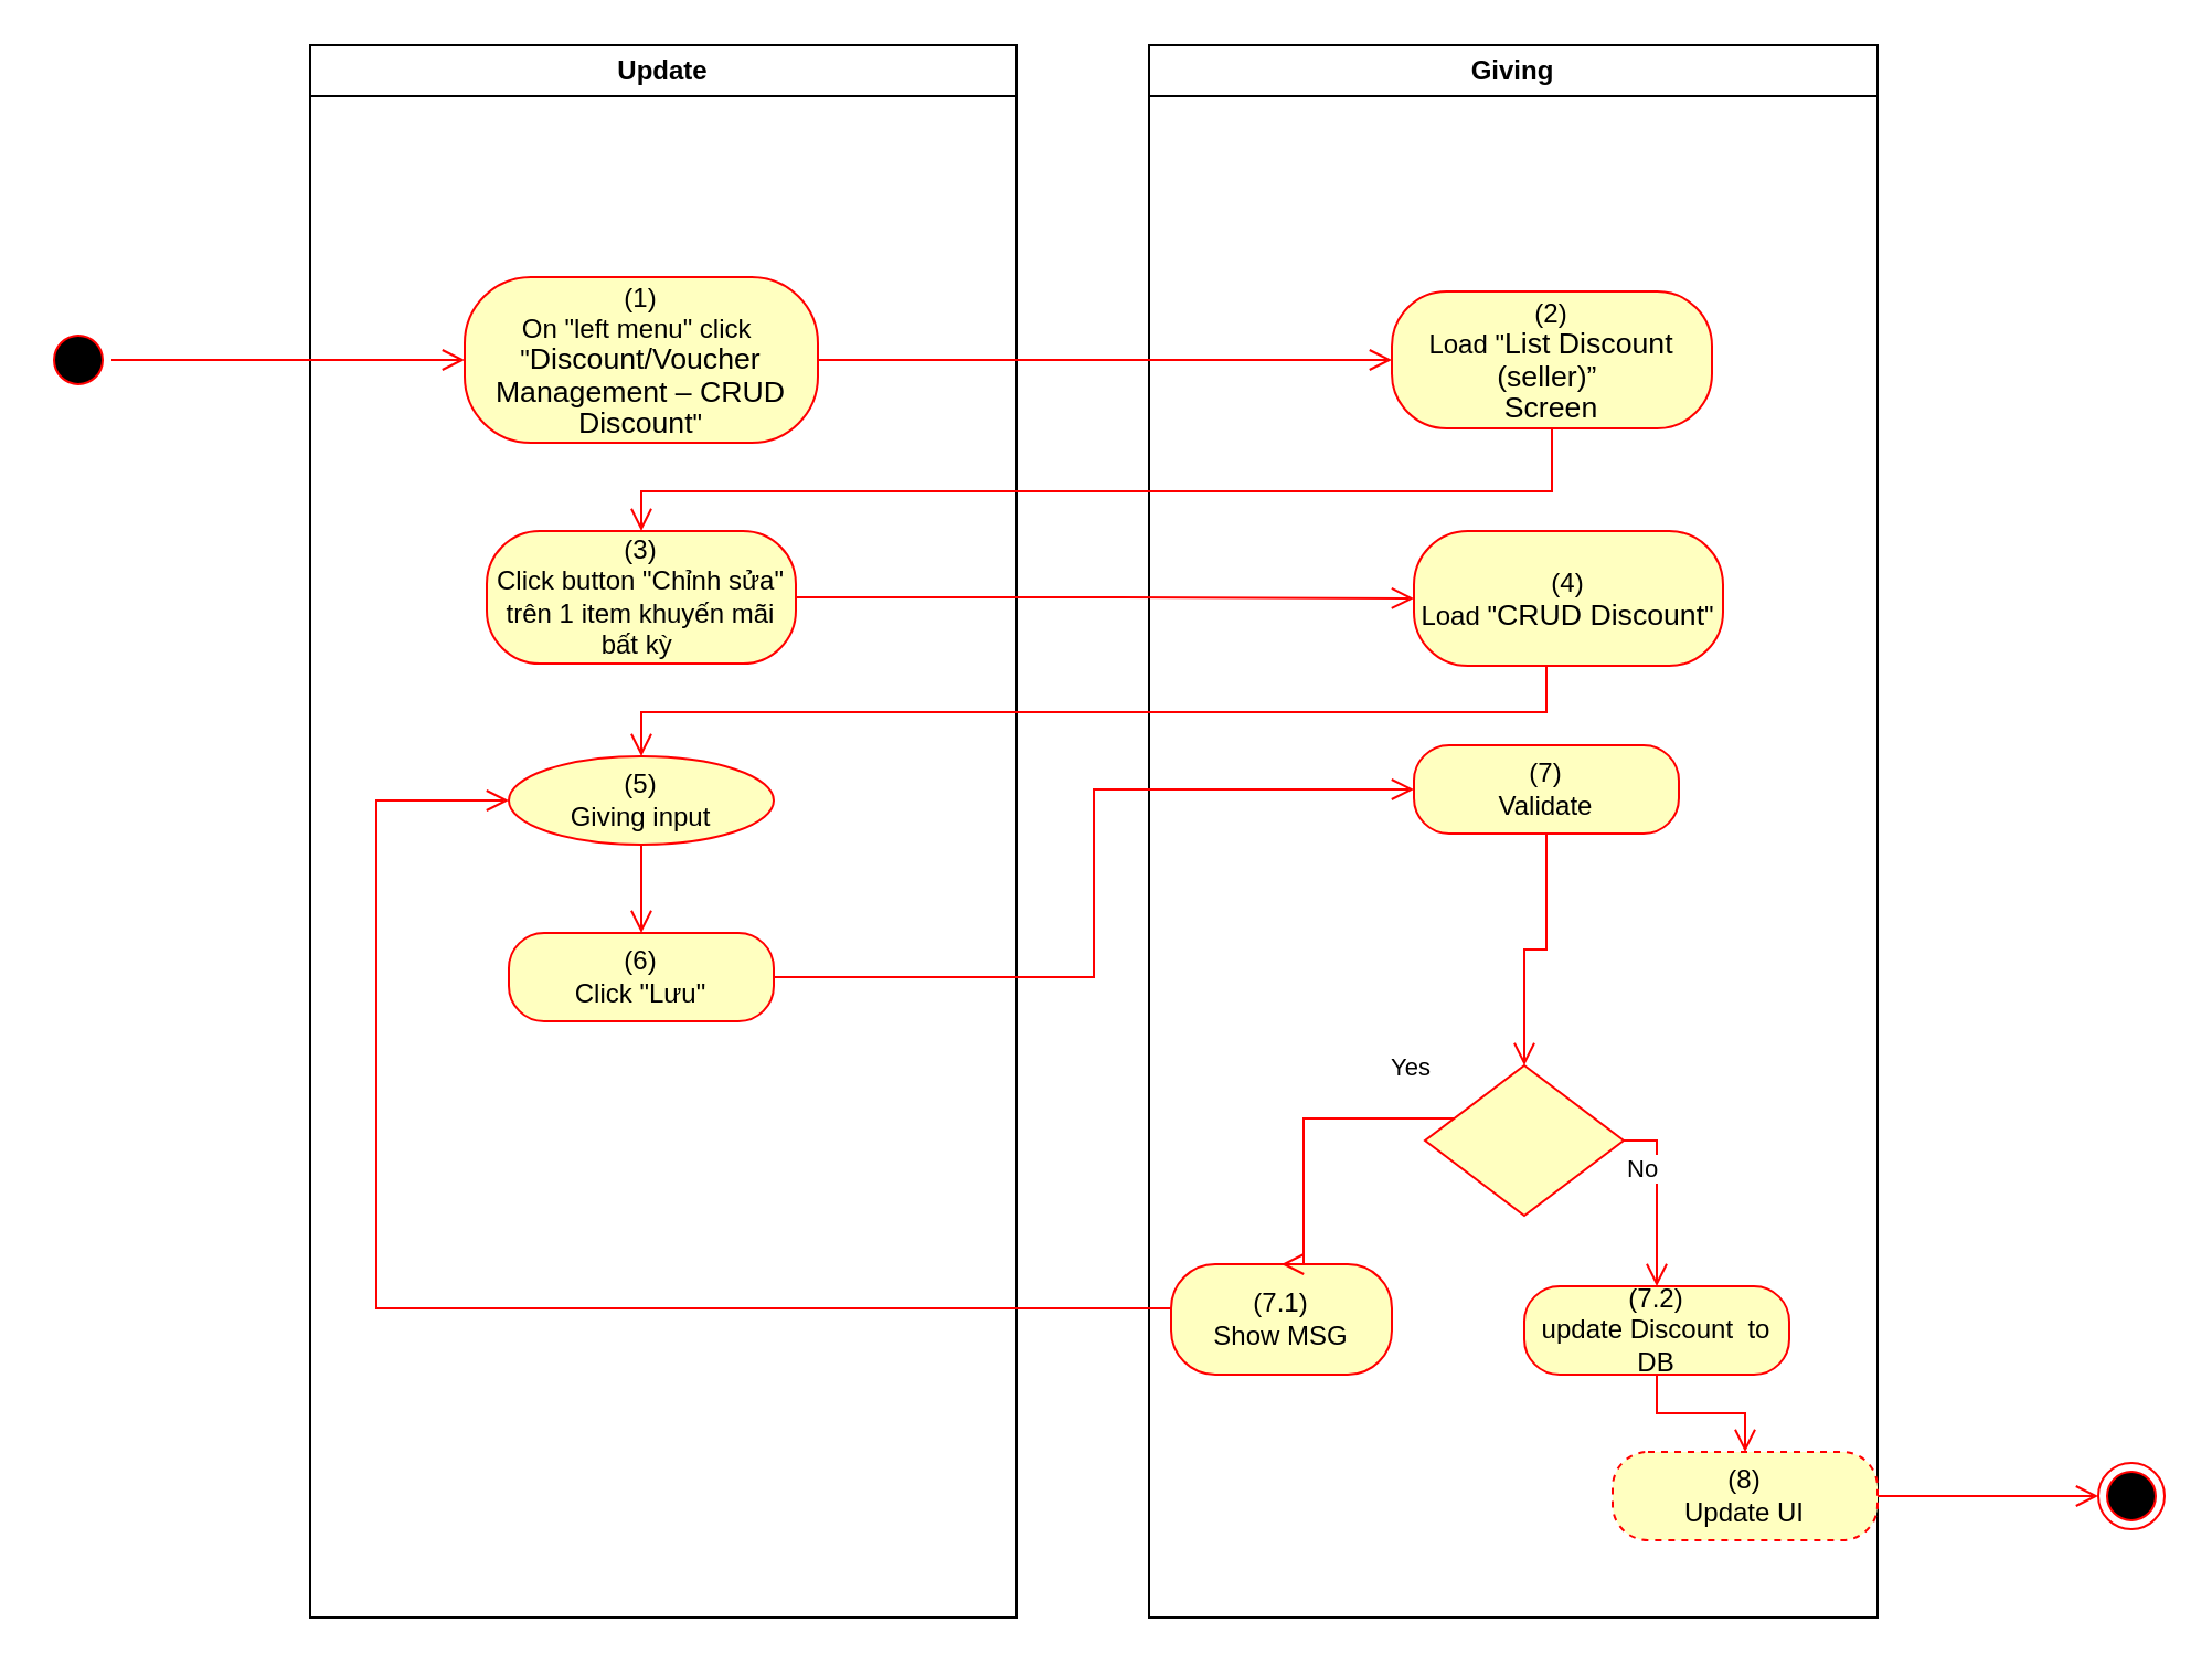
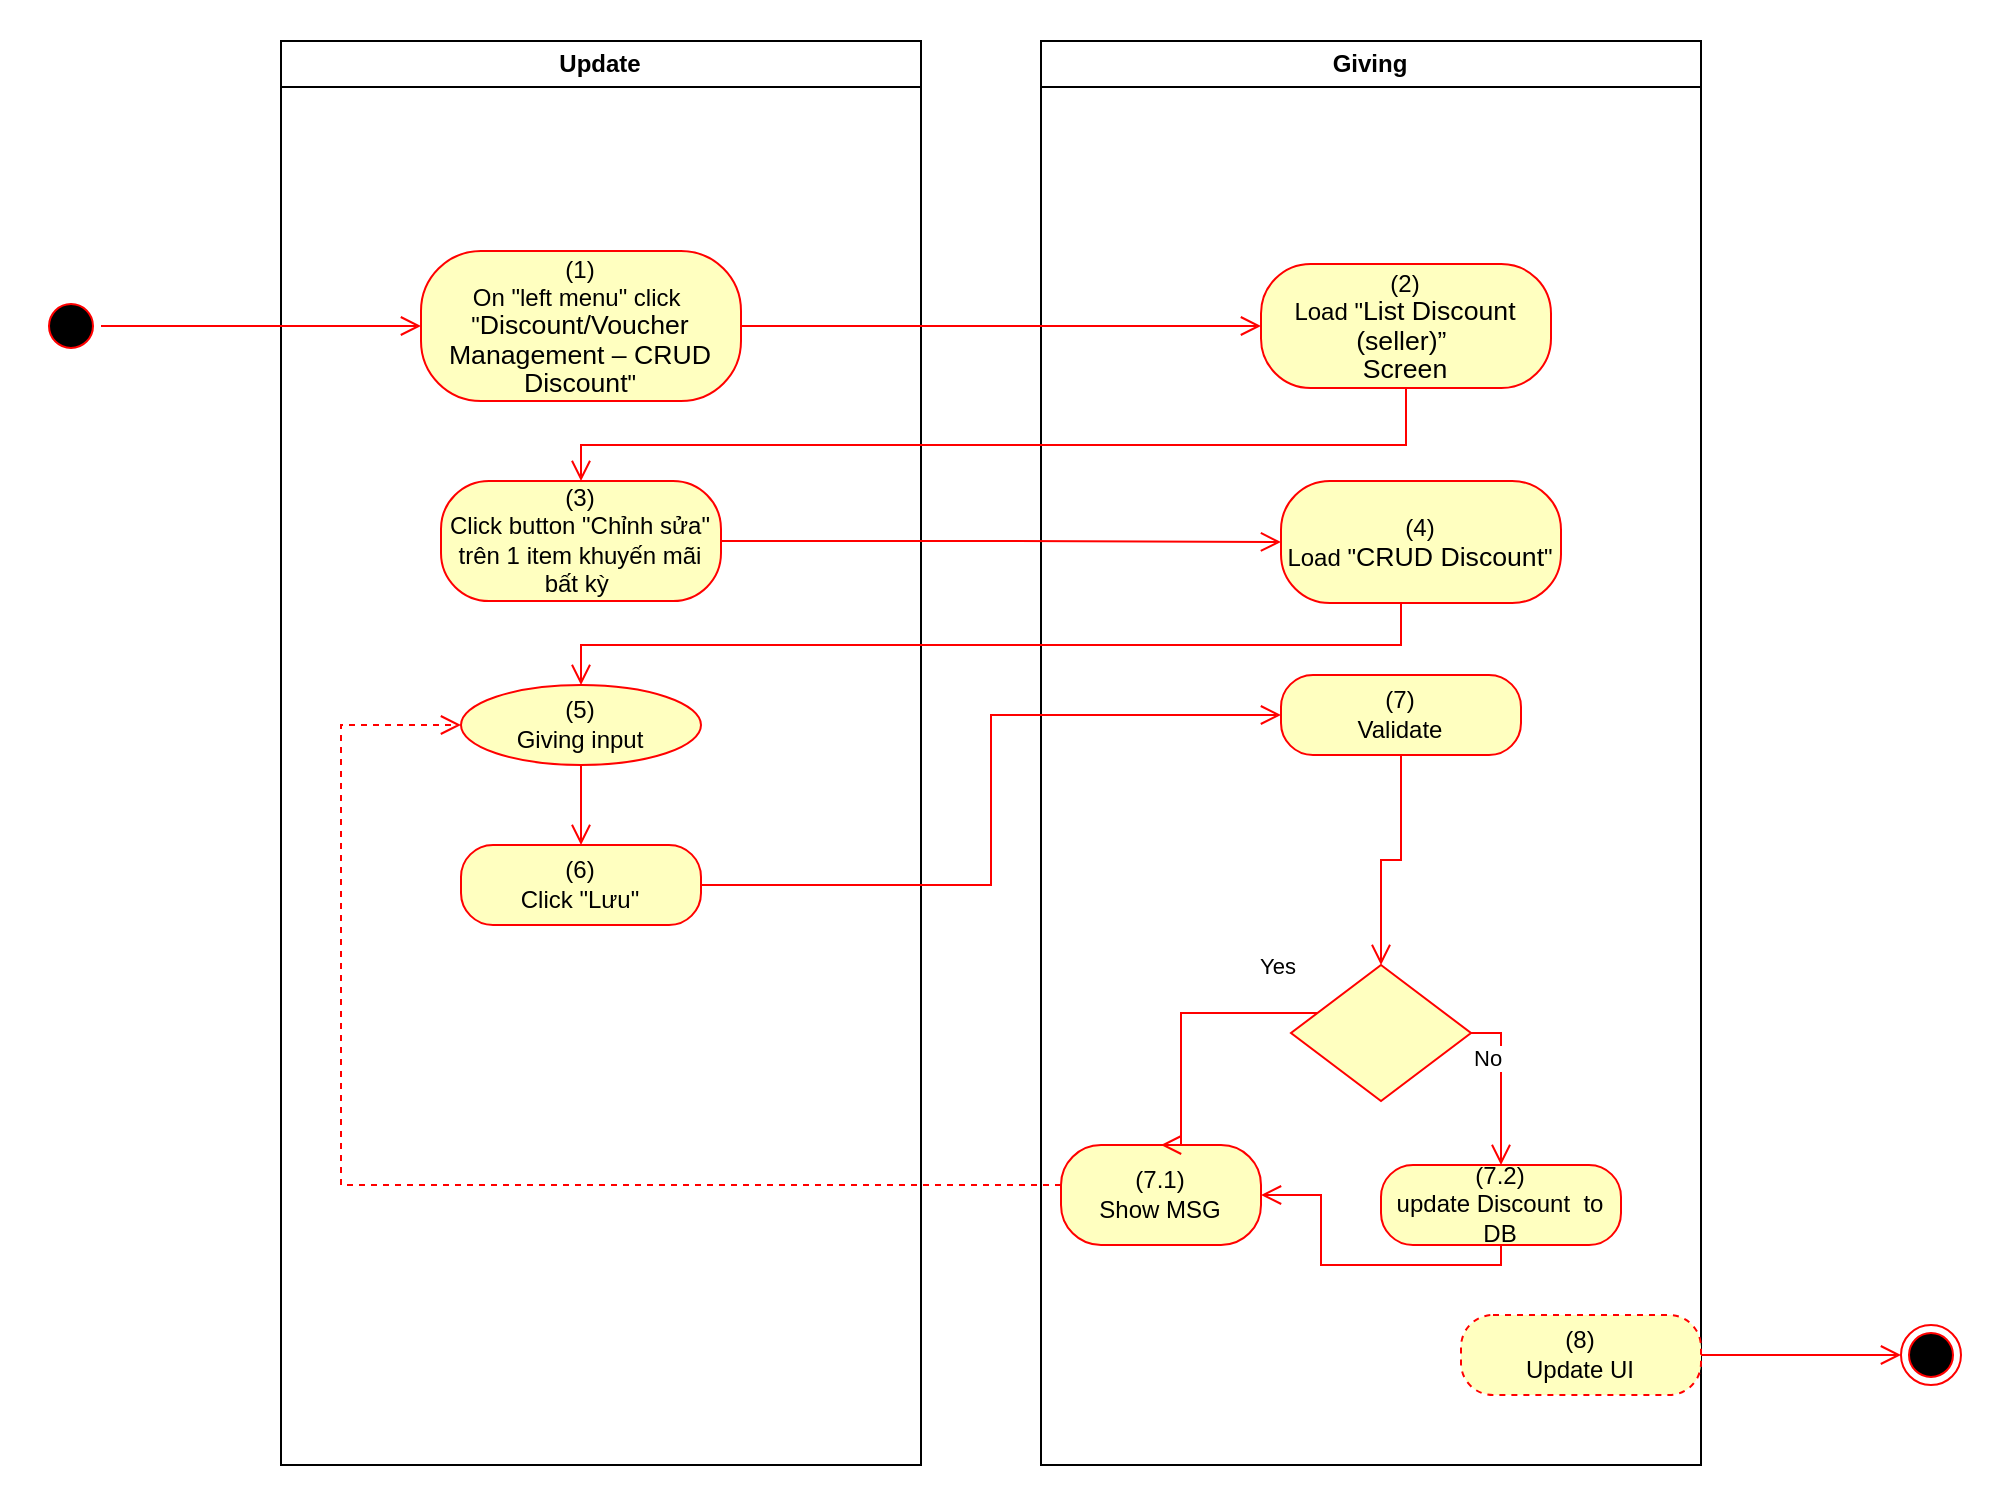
  <mxCell id="0" />
  <mxCell id="1" parent="0" />
  <mxCell id="2" value="Update" style="swimlane;whiteSpace=wrap" vertex="1" parent="1"><mxGeometry x="140" y="20" width="320" height="712" as="geometry"><mxRectangle x="120" y="128" width="60" height="23" as="alternateBounds" /></mxGeometry></mxCell>
  <mxCell id="3" value="(1)&lt;br style=&quot;padding: 0px ; margin: 0px&quot;&gt;On &quot;left menu&quot; click&amp;nbsp;&lt;br style=&quot;padding: 0px ; margin: 0px&quot;&gt;&quot;&lt;span lang=&quot;EN-GB&quot; style=&quot;font-size: 10pt ; line-height: 14.267px ; font-family: &amp;#34;arial&amp;#34; , sans-serif&quot;&gt;Discount/Voucher&lt;br&gt;Management – CRUD Discount&lt;/span&gt;&quot;" style="rounded=1;whiteSpace=wrap;html=1;arcSize=40;fontColor=#000000;fillColor=#ffffc0;strokeColor=#ff0000;" vertex="1" parent="2"><mxGeometry x="70" y="105" width="160" height="75" as="geometry" /></mxCell>
  <mxCell id="4" value="(3)&lt;br&gt;Click button &quot;Chỉnh sửa&quot; trên 1 item khuyến mãi bất kỳ&amp;nbsp;" style="rounded=1;whiteSpace=wrap;html=1;arcSize=40;fontColor=#000000;fillColor=#ffffc0;strokeColor=#ff0000;" vertex="1" parent="2"><mxGeometry x="80" y="220" width="140" height="60" as="geometry" /></mxCell>
  <mxCell id="5" value="(6)&lt;br&gt;Click &quot;Lưu&quot;" style="rounded=1;whiteSpace=wrap;html=1;arcSize=40;fontColor=#000000;fillColor=#ffffc0;strokeColor=#ff0000;" vertex="1" parent="2"><mxGeometry x="90" y="402" width="120" height="40" as="geometry" /></mxCell>
  <mxCell id="6" value="(5)&lt;br&gt;Giving input" style="ellipse;whiteSpace=wrap;html=1;arcSize=40;fontColor=#000000;fillColor=#ffffc0;strokeColor=#ff0000;" vertex="1" parent="2"><mxGeometry x="90" y="322" width="120" height="40" as="geometry" /></mxCell>
  <mxCell id="7" value="" style="edgeStyle=orthogonalEdgeStyle;html=1;verticalAlign=bottom;endArrow=open;endSize=8;strokeColor=#ff0000;rounded=0;entryX=0.5;entryY=0;entryDx=0;entryDy=0;" edge="1" parent="2" source="6" target="5"><mxGeometry relative="1" as="geometry"><mxPoint x="330" y="402" as="targetPoint" /></mxGeometry></mxCell>
  <mxCell id="8" value="Giving" style="swimlane;whiteSpace=wrap;startSize=23;" vertex="1" parent="1"><mxGeometry x="520" y="20" width="330" height="712" as="geometry" /></mxCell>
  <mxCell id="9" value="(2)&lt;br&gt;Load &quot;&lt;span lang=&quot;EN-GB&quot; style=&quot;font-size: 10pt ; line-height: 14.267px ; font-family: &amp;#34;arial&amp;#34; , sans-serif&quot;&gt;&lt;span lang=&quot;EN-GB&quot; style=&quot;font-size: 10pt ; line-height: 14.267px&quot;&gt;List Discount (seller)”&amp;nbsp;&lt;/span&gt;&lt;br&gt;Screen&lt;/span&gt;" style="rounded=1;whiteSpace=wrap;html=1;arcSize=40;fontColor=#000000;fillColor=#ffffc0;strokeColor=#ff0000;" vertex="1" parent="8"><mxGeometry x="110" y="111.5" width="145" height="62" as="geometry" /></mxCell>
  <mxCell id="10" value="(7)&lt;br&gt;Validate" style="rounded=1;whiteSpace=wrap;html=1;arcSize=40;fontColor=#000000;fillColor=#ffffc0;strokeColor=#ff0000;" vertex="1" parent="8"><mxGeometry x="120" y="317" width="120" height="40" as="geometry" /></mxCell>
  <mxCell id="11" value="" style="edgeStyle=orthogonalEdgeStyle;html=1;verticalAlign=bottom;endArrow=open;endSize=8;strokeColor=#ff0000;rounded=0;entryX=0.5;entryY=0;entryDx=0;entryDy=0;" edge="1" parent="8" source="10" target="12"><mxGeometry relative="1" as="geometry"><mxPoint x="165" y="442" as="targetPoint" /></mxGeometry></mxCell>
  <mxCell id="12" value="" style="rhombus;whiteSpace=wrap;html=1;fillColor=#ffffc0;strokeColor=#ff0000;" vertex="1" parent="8"><mxGeometry x="125" y="462" width="90" height="68" as="geometry" /></mxCell>
  <mxCell id="13" value="No" style="edgeStyle=orthogonalEdgeStyle;html=1;align=left;verticalAlign=top;endArrow=open;endSize=8;strokeColor=#ff0000;rounded=0;exitX=1;exitY=0.5;exitDx=0;exitDy=0;" edge="1" parent="8" source="12" target="14"><mxGeometry x="-1" relative="1" as="geometry"><mxPoint x="170" y="552" as="targetPoint" /></mxGeometry></mxCell>
  <mxCell id="14" value="(7.2)&lt;br&gt;update Discount&amp;nbsp; to DB" style="rounded=1;whiteSpace=wrap;html=1;arcSize=40;fontColor=#000000;fillColor=#ffffc0;strokeColor=#ff0000;" vertex="1" parent="8"><mxGeometry x="170" y="562" width="120" height="40" as="geometry" /></mxCell>
  <mxCell id="15" value="(8)&lt;br&gt;Update UI" style="rounded=1;whiteSpace=wrap;html=1;arcSize=40;fontColor=#000000;fillColor=#ffffc0;strokeColor=#ff0000;dashed=1;" vertex="1" parent="8"><mxGeometry x="210" y="637" width="120" height="40" as="geometry" /></mxCell>
- <mxCell id="16" value="" style="edgeStyle=orthogonalEdgeStyle;html=1;verticalAlign=bottom;endArrow=open;endSize=8;strokeColor=#ff0000;rounded=0;exitX=0.5;exitY=1;exitDx=0;exitDy=0;entryX=0.5;entryY=0;entryDx=0;entryDy=0;" edge="1" parent="8" source="14" target="15"><mxGeometry relative="1" as="geometry"><mxPoint x="170" y="642" as="targetPoint" /></mxGeometry></mxCell>
+ <mxCell id="16" value="" style="edgeStyle=orthogonalEdgeStyle;html=1;verticalAlign=bottom;endArrow=open;endSize=8;strokeColor=#ff0000;rounded=0;exitX=0.5;exitY=1;exitDx=0;exitDy=0;" edge="1" parent="8" source="14" target="17"><mxGeometry relative="1" as="geometry"><mxPoint x="170" y="642" as="targetPoint" /></mxGeometry></mxCell>
  <mxCell id="17" value="(7.1)&lt;br&gt;Show MSG" style="rounded=1;whiteSpace=wrap;html=1;arcSize=40;fontColor=#000000;fillColor=#ffffc0;strokeColor=#ff0000;" vertex="1" parent="8"><mxGeometry x="10" y="552" width="100" height="50" as="geometry" /></mxCell>
  <mxCell id="18" value="Yes" style="edgeStyle=orthogonalEdgeStyle;html=1;align=left;verticalAlign=bottom;endArrow=open;endSize=8;strokeColor=#ff0000;rounded=0;entryX=0.5;entryY=0;entryDx=0;entryDy=0;" edge="1" parent="8" source="12" target="17"><mxGeometry x="-0.579" y="-14" relative="1" as="geometry"><mxPoint x="70" y="552" as="targetPoint" /><Array as="points"><mxPoint x="70" y="486" /></Array><mxPoint as="offset" /></mxGeometry></mxCell>
  <mxCell id="19" value="(4)&lt;br&gt;Load &quot;&lt;span lang=&quot;EN-GB&quot; style=&quot;font-size: 10pt ; line-height: 14.267px ; font-family: &amp;#34;arial&amp;#34; , sans-serif&quot;&gt;CRUD Discount&lt;/span&gt;&quot;" style="rounded=1;whiteSpace=wrap;html=1;arcSize=40;fontColor=#000000;fillColor=#ffffc0;strokeColor=#ff0000;" vertex="1" parent="8"><mxGeometry x="120" y="220" width="140" height="61" as="geometry" /></mxCell>
  <mxCell id="20" value="" style="ellipse;html=1;shape=startState;fillColor=#000000;strokeColor=#ff0000;" vertex="1" parent="1"><mxGeometry x="20" y="147.5" width="30" height="30" as="geometry" /></mxCell>
  <mxCell id="21" value="" style="edgeStyle=orthogonalEdgeStyle;html=1;verticalAlign=bottom;endArrow=open;endSize=8;strokeColor=#ff0000;rounded=0;entryX=0;entryY=0.5;entryDx=0;entryDy=0;" edge="1" parent="1" source="20" target="3"><mxGeometry relative="1" as="geometry"><mxPoint x="200" y="145" as="targetPoint" /></mxGeometry></mxCell>
  <mxCell id="22" value="" style="edgeStyle=orthogonalEdgeStyle;html=1;verticalAlign=bottom;endArrow=open;endSize=8;strokeColor=#ff0000;rounded=0;entryX=0;entryY=0.5;entryDx=0;entryDy=0;" edge="1" parent="1" source="3" target="9"><mxGeometry relative="1" as="geometry"><mxPoint x="600" y="163" as="targetPoint" /></mxGeometry></mxCell>
  <mxCell id="23" value="" style="edgeStyle=orthogonalEdgeStyle;html=1;verticalAlign=bottom;endArrow=open;endSize=8;strokeColor=#ff0000;rounded=0;entryX=0.5;entryY=0;entryDx=0;entryDy=0;" edge="1" parent="1" source="9" target="4"><mxGeometry relative="1" as="geometry"><mxPoint x="685" y="242" as="targetPoint" /><Array as="points"><mxPoint x="703" y="222" /><mxPoint x="290" y="222" /></Array></mxGeometry></mxCell>
  <mxCell id="24" value="" style="edgeStyle=orthogonalEdgeStyle;html=1;verticalAlign=bottom;endArrow=open;endSize=8;strokeColor=#ff0000;rounded=0;entryX=0;entryY=0.5;entryDx=0;entryDy=0;" edge="1" parent="1" source="5" target="10"><mxGeometry relative="1" as="geometry"><mxPoint x="280" y="462" as="targetPoint" /></mxGeometry></mxCell>
  <mxCell id="25" value="" style="ellipse;html=1;shape=endState;fillColor=#000000;strokeColor=#ff0000;" vertex="1" parent="1"><mxGeometry x="950" y="662" width="30" height="30" as="geometry" /></mxCell>
  <mxCell id="26" value="" style="edgeStyle=orthogonalEdgeStyle;html=1;verticalAlign=bottom;endArrow=open;endSize=8;strokeColor=#ff0000;rounded=0;exitX=1;exitY=0.5;exitDx=0;exitDy=0;entryX=0;entryY=0.5;entryDx=0;entryDy=0;" edge="1" parent="1" source="15" target="25"><mxGeometry relative="1" as="geometry"><mxPoint x="820" y="652" as="targetPoint" /><mxPoint x="820" y="592" as="sourcePoint" /></mxGeometry></mxCell>
- <mxCell id="27" value="" style="edgeStyle=orthogonalEdgeStyle;html=1;verticalAlign=bottom;endArrow=open;endSize=8;strokeColor=#ff0000;rounded=0;entryX=0;entryY=0.5;entryDx=0;entryDy=0;" edge="1" parent="1" source="17" target="6"><mxGeometry relative="1" as="geometry"><mxPoint x="590" y="672" as="targetPoint" /><Array as="points"><mxPoint x="170" y="592" /><mxPoint x="170" y="362" /></Array></mxGeometry></mxCell>
+ <mxCell id="27" value="" style="edgeStyle=orthogonalEdgeStyle;html=1;verticalAlign=bottom;endArrow=open;endSize=8;strokeColor=#ff0000;rounded=0;entryX=0;entryY=0.5;entryDx=0;entryDy=0;dashed=1;" edge="1" parent="1" source="17" target="6"><mxGeometry relative="1" as="geometry"><mxPoint x="590" y="672" as="targetPoint" /><Array as="points"><mxPoint x="170" y="592" /><mxPoint x="170" y="362" /></Array></mxGeometry></mxCell>
  <mxCell id="28" value="" style="edgeStyle=orthogonalEdgeStyle;html=1;verticalAlign=bottom;endArrow=open;endSize=8;strokeColor=#ff0000;rounded=0;entryX=0;entryY=0.5;entryDx=0;entryDy=0;" edge="1" parent="1" source="4" target="19"><mxGeometry relative="1" as="geometry"><mxPoint x="280" y="355" as="targetPoint" /></mxGeometry></mxCell>
  <mxCell id="29" value="" style="edgeStyle=orthogonalEdgeStyle;html=1;verticalAlign=bottom;endArrow=open;endSize=8;strokeColor=#ff0000;rounded=0;entryX=0.5;entryY=0;entryDx=0;entryDy=0;" edge="1" parent="1" source="19" target="6"><mxGeometry relative="1" as="geometry"><mxPoint x="690" y="352" as="targetPoint" /><Array as="points"><mxPoint x="700" y="322" /><mxPoint x="290" y="322" /></Array></mxGeometry></mxCell>
